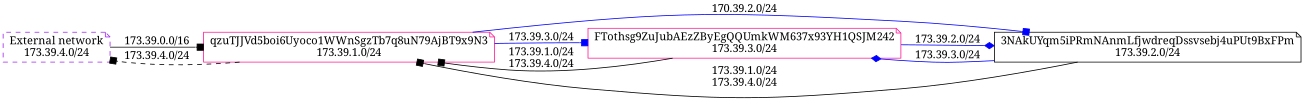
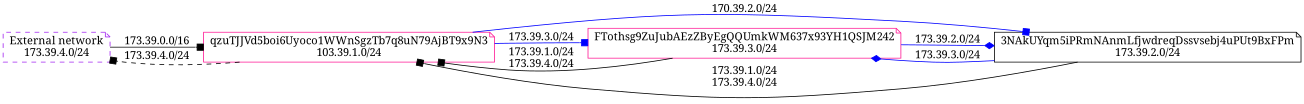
  digraph {
    fontname="Noto Serif"
    rankdir=LR
    node [color=deeppink fontname="Noto Serif" shape=note]
    edge [arrowhead=box fontname="Noto Serif" color=blue]
    n1 [color=purple label="External network\n173.39.4.0/24" style=dashed]
-   n2 [label="qzuTJJVd5boi6Uyoco1WWnSgzTb7q8uN79AjBT9x9N3\n173.39.1.0/24"]
+   n2 [label="qzuTJJVd5boi6Uyoco1WWnSgzTb7q8uN79AjBT9x9N3\n103.39.1.0/24"]
    n3 [color=black label="3NAkUYqm5iPRmNAnmLfjwdreqDssvsebj4uPUt9BxFPm\n173.39.2.0/24"]
    n4 [label="FTothsg9ZuJubAEzZByEgQQUmkWM637x93YH1QSJM242\n173.39.3.0/24"]
    subgraph sub_1 {
      rank=same
      n1
    }
    n1 -> n2 [label="173.39.0.0/16" color=""]
    n2 -> n1 [color=black label="173.39.4.0/24" style=dashed]
    n2 -> n3 [label="170.39.2.0/24"]
    n2 -> n4 [label="173.39.3.0/24"]
    n3 -> n2 [label="173.39.1.0/24\n173.39.4.0/24" color=""]
    n3 -> n4 [arrowhead=diamond label="173.39.3.0/24"]
    n4 -> n2 [label="173.39.1.0/24\n173.39.4.0/24" color=""]
    n4 -> n3 [arrowhead=diamond label="173.39.2.0/24"]
  }
